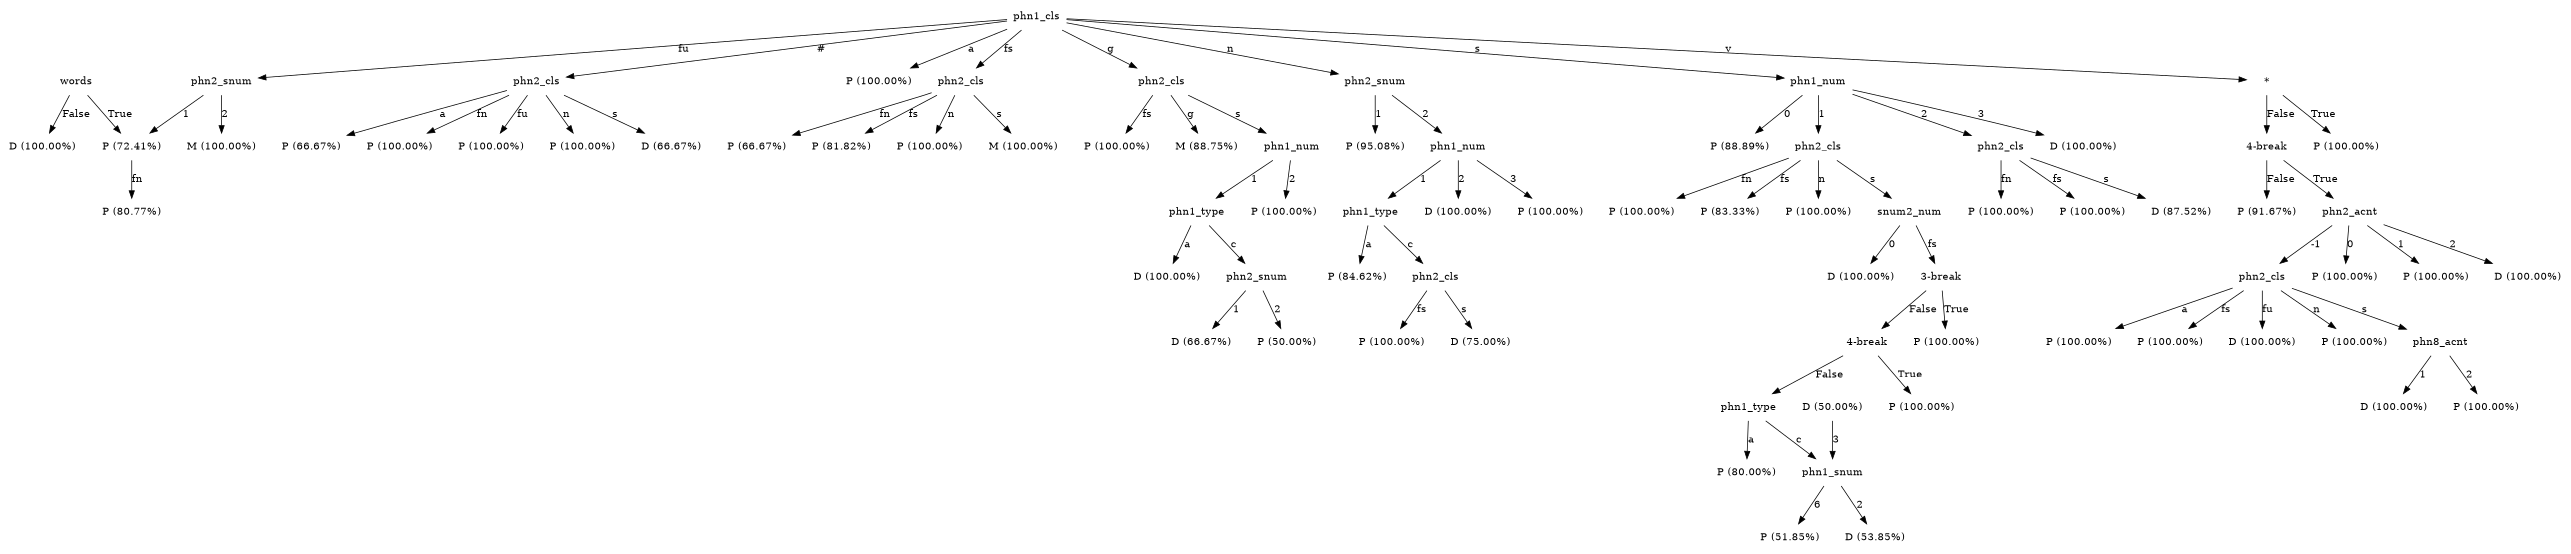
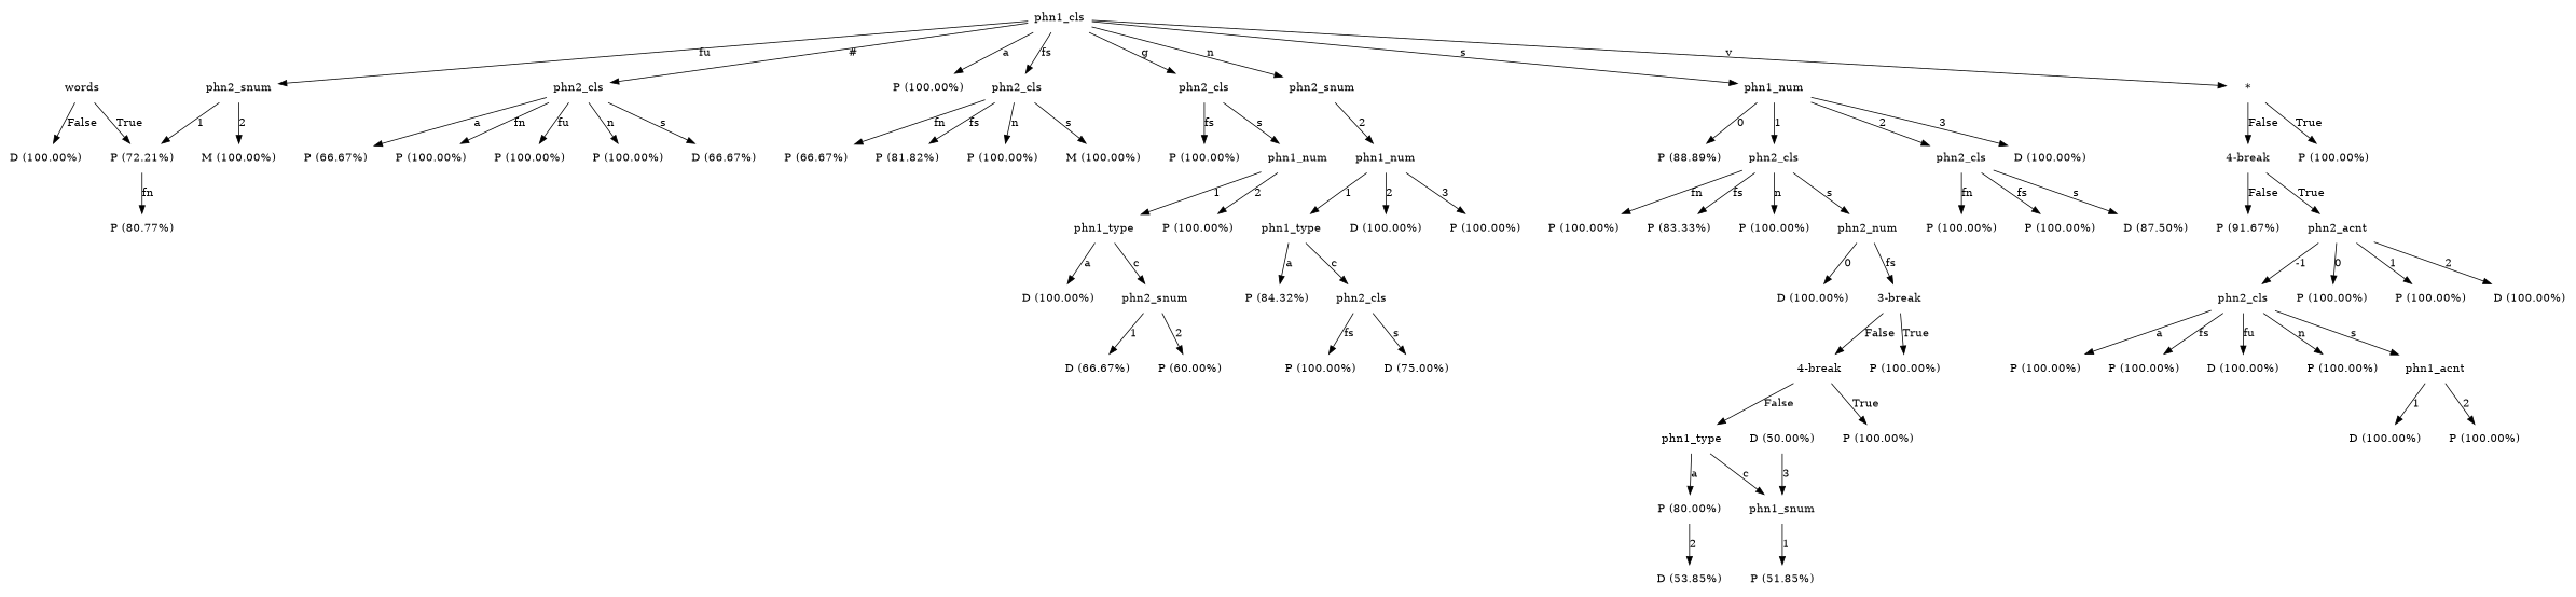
  digraph {
    node [shape=plaintext]
    n1 [label=words]
    n2 [label="D (100.00%)"]
-   n3 [label="P (72.41%)"]
+   n3 [label="P (72.21%)"]
    n4 [label=phn1_cls]
    n5 [label=phn2_cls]
    n6 [label="P (100.00%)"]
    n7 [label=phn2_cls]
    n8 [label=phn2_snum]
    n9 [label=phn2_cls]
    n10 [label=phn2_snum]
    n11 [label=phn1_num]
    n12 [label="*"]
    n13 [label="P (66.67%)"]
    n14 [label="P (100.00%)"]
    n15 [label="P (100.00%)"]
    n16 [label="P (100.00%)"]
    n17 [label="D (66.67%)"]
    n18 [label="P (80.77%)"]
    n19 [label="P (66.67%)"]
    n20 [label="P (81.82%)"]
    n21 [label="P (100.00%)"]
    n22 [label="M (100.00%)"]
    n23 [label="M (100.00%)"]
    n24 [label="P (100.00%)"]
-   n25 [label="M (88.75%)"]
    n26 [label=phn1_num]
-   n27 [label="P (95.08%)"]
    n28 [label=phn1_num]
    n29 [label="P (88.89%)"]
    n30 [label=phn2_cls]
    n31 [label=phn2_cls]
    n32 [label="D (100.00%)"]
    n33 [label="4-break"]
    n34 [label="P (100.00%)"]
    n35 [label=phn1_type]
    n36 [label="P (100.00%)"]
    n37 [label="D (100.00%)"]
    n38 [label=phn2_snum]
    n39 [label="D (66.67%)"]
-   n40 [label="P (50.00%)"]
+   n40 [label="P (60.00%)"]
    n41 [label=phn1_type]
    n42 [label="D (100.00%)"]
    n43 [label="P (100.00%)"]
-   n44 [label="P (84.62%)"]
+   n44 [label="P (84.32%)"]
    n45 [label=phn2_cls]
    n46 [label="P (100.00%)"]
    n47 [label="D (75.00%)"]
    n48 [label="P (100.00%)"]
    n49 [label="P (83.33%)"]
    n50 [label="P (100.00%)"]
-   n51 [label=snum2_num]
+   n51 [label=phn2_num]
    n52 [label="P (100.00%)"]
    n53 [label="P (100.00%)"]
-   n54 [label="D (87.52%)"]
+   n54 [label="D (87.50%)"]
    n55 [label="D (100.00%)"]
    n56 [label="3-break"]
    n57 [label="4-break"]
    n58 [label="P (100.00%)"]
    n59 [label=phn1_type]
    n60 [label="P (100.00%)"]
    n61 [label="P (80.00%)"]
    n62 [label=phn1_snum]
    n63 [label="P (51.85%)"]
    n64 [label="D (53.85%)"]
    n65 [label="D (50.00%)"]
    n66 [label="P (91.67%)"]
    n67 [label=phn2_acnt]
    n68 [label=phn2_cls]
    n69 [label="P (100.00%)"]
    n70 [label="P (100.00%)"]
    n71 [label="D (100.00%)"]
    n72 [label="P (100.00%)"]
    n73 [label="P (100.00%)"]
    n74 [label="D (100.00%)"]
    n75 [label="P (100.00%)"]
-   n76 [label=phn8_acnt]
+   n76 [label=phn1_acnt]
    n77 [label="D (100.00%)"]
    n78 [label="P (100.00%)"]
    n1 -> n2 [label=False]
    n1 -> n3 [label=True]
    n3 -> n18 [label=fn]
    n4 -> n5 [label="#"]
    n4 -> n6 [label=a]
    n4 -> n7 [label=fs]
    n4 -> n8 [label=fu]
    n4 -> n9 [label=g]
    n4 -> n10 [label=n]
    n4 -> n11 [label=s]
    n4 -> n12 [label=v]
    n5 -> n13 [label=a]
    n5 -> n14 [label=fn]
    n5 -> n15 [label=fu]
    n5 -> n16 [label=n]
    n5 -> n17 [label=s]
    n7 -> n19 [label=fn]
    n7 -> n20 [label=fs]
    n7 -> n21 [label=n]
    n7 -> n22 [label=s]
    n8 -> n3 [label=1]
    n8 -> n23 [label=2]
    n9 -> n24 [label=fs]
-   n9 -> n25 [label=g]
    n9 -> n26 [label=s]
-   n10 -> n27 [label=1]
    n10 -> n28 [label=2]
    n11 -> n29 [label=0]
    n11 -> n30 [label=1]
    n11 -> n31 [label=2]
    n11 -> n32 [label=3]
    n12 -> n33 [label=False]
    n12 -> n34 [label=True]
    n26 -> n35 [label=1]
    n26 -> n36 [label=2]
    n28 -> n41 [label=1]
    n28 -> n42 [label=2]
    n28 -> n43 [label=3]
    n30 -> n48 [label=fn]
    n30 -> n49 [label=fs]
    n30 -> n50 [label=n]
    n30 -> n51 [label=s]
    n31 -> n52 [label=fn]
    n31 -> n53 [label=fs]
    n31 -> n54 [label=s]
    n33 -> n66 [label=False]
    n33 -> n67 [label=True]
    n35 -> n37 [label=a]
    n35 -> n38 [label=c]
    n38 -> n39 [label=1]
    n38 -> n40 [label=2]
    n41 -> n44 [label=a]
    n41 -> n45 [label=c]
    n45 -> n46 [label=fs]
    n45 -> n47 [label=s]
    n51 -> n55 [label=0]
    n51 -> n56 [label=fs]
    n56 -> n57 [label=False]
    n56 -> n58 [label=True]
    n57 -> n59 [label=False]
    n57 -> n60 [label=True]
    n59 -> n61 [label=a]
    n59 -> n62 [label=c]
-   n62 -> n63 [label=6]
-   n62 -> n64 [label=2]
+   n62 -> n63 [label=1]
+   n61 -> n64 [label=2]
    n65 -> n62 [label=3]
    n67 -> n68 [label=-1]
    n67 -> n69 [label=0]
    n67 -> n70 [label=1]
    n67 -> n71 [label=2]
    n68 -> n72 [label=a]
    n68 -> n73 [label=fs]
    n68 -> n74 [label=fu]
    n68 -> n75 [label=n]
    n68 -> n76 [label=s]
    n76 -> n77 [label=1]
    n76 -> n78 [label=2]
  }
